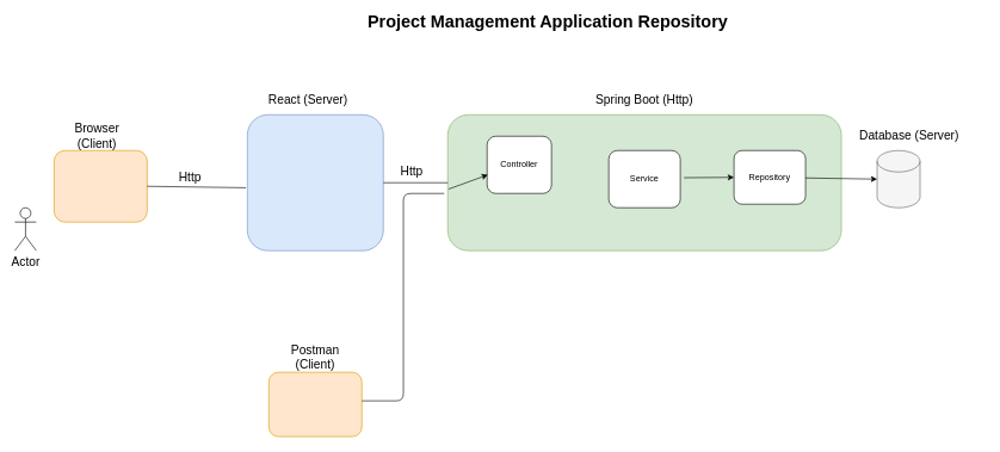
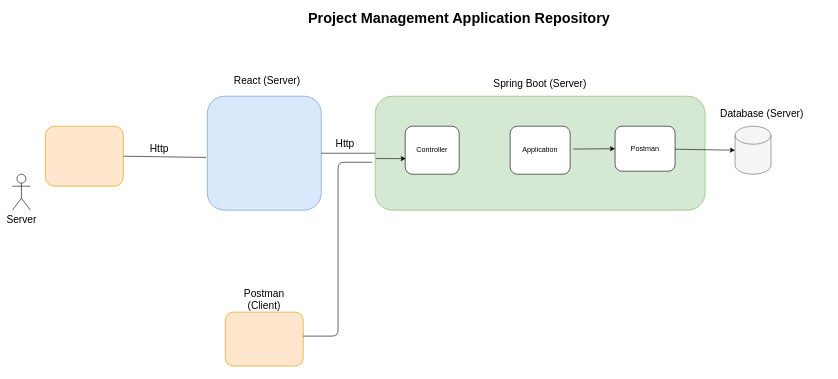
  <mxCell id="0" />
  <mxCell id="1" parent="0" />
  <mxCell id="2" value="" style="rounded=1;whiteSpace=wrap;html=1;fillColor=#d5e8d4;strokeColor=#82b366;" vertex="1" parent="1"><mxGeometry x="625" y="160" width="550" height="190" as="geometry" /></mxCell>
- <mxCell id="3" value="Controller" style="rounded=1;whiteSpace=wrap;html=1;" vertex="1" parent="1"><mxGeometry x="680" y="190" width="90" height="80" as="geometry" /></mxCell>
- <mxCell id="4" value="Service" style="rounded=1;whiteSpace=wrap;html=1;" vertex="1" parent="1"><mxGeometry x="850" y="210" width="100" height="80" as="geometry" /></mxCell>
- <mxCell id="5" value="Repository" style="rounded=1;whiteSpace=wrap;html=1;" vertex="1" parent="1"><mxGeometry x="1025" y="210" width="100" height="75" as="geometry" /></mxCell>
+ <mxCell id="3" value="Controller" style="rounded=1;whiteSpace=wrap;html=1;" vertex="1" parent="1"><mxGeometry x="675" y="210" width="90" height="80" as="geometry" /></mxCell>
+ <mxCell id="4" value="Application" style="rounded=1;whiteSpace=wrap;html=1;" vertex="1" parent="1"><mxGeometry x="850" y="210" width="100" height="80" as="geometry" /></mxCell>
+ <mxCell id="5" value="Postman" style="rounded=1;whiteSpace=wrap;html=1;" vertex="1" parent="1"><mxGeometry x="1025" y="210" width="100" height="75" as="geometry" /></mxCell>
  <mxCell id="6" value="" style="shape=cylinder3;whiteSpace=wrap;html=1;boundedLbl=1;backgroundOutline=1;size=15;fillColor=#f5f5f5;strokeColor=#666666;fontColor=#333333;" vertex="1" parent="1"><mxGeometry x="1225" y="210" width="60" height="80" as="geometry" /></mxCell>
  <mxCell id="7" value="" style="rounded=1;whiteSpace=wrap;html=1;fillColor=#dae8fc;strokeColor=#6c8ebf;" vertex="1" parent="1"><mxGeometry x="345" y="160" width="190" height="190" as="geometry" /></mxCell>
- <mxCell id="8" value="Spring Boot (Http)" style="text;html=1;strokeColor=none;fillColor=none;align=center;verticalAlign=middle;whiteSpace=wrap;rounded=0;fontSize=17;" vertex="1" parent="1"><mxGeometry x="795" y="130" width="210" height="20" as="geometry" /></mxCell>
- <mxCell id="9" value="React (Server)" style="text;html=1;strokeColor=none;fillColor=none;align=center;verticalAlign=middle;whiteSpace=wrap;rounded=0;fontSize=17;" vertex="1" parent="1"><mxGeometry x="365" y="130" width="130" height="20" as="geometry" /></mxCell>
- <mxCell id="10" value="Actor" style="shape=umlActor;verticalLabelPosition=bottom;verticalAlign=top;html=1;outlineConnect=0;fontSize=17;" vertex="1" parent="1"><mxGeometry x="20" y="290" width="30" height="60" as="geometry" /></mxCell>
+ <mxCell id="8" value="Spring Boot (Server)" style="text;html=1;strokeColor=none;fillColor=none;align=center;verticalAlign=middle;whiteSpace=wrap;rounded=0;fontSize=17;" vertex="1" parent="1"><mxGeometry x="795" y="130" width="210" height="20" as="geometry" /></mxCell>
+ <mxCell id="9" value="React (Server)" style="text;html=1;strokeColor=none;fillColor=none;align=center;verticalAlign=middle;whiteSpace=wrap;rounded=0;fontSize=17;" vertex="1" parent="1"><mxGeometry x="380" y="125" width="130" height="20" as="geometry" /></mxCell>
+ <mxCell id="10" value="Server" style="shape=umlActor;verticalLabelPosition=bottom;verticalAlign=top;html=1;outlineConnect=0;fontSize=17;" vertex="1" parent="1"><mxGeometry x="20" y="290" width="30" height="60" as="geometry" /></mxCell>
  <mxCell id="11" value="" style="rounded=1;whiteSpace=wrap;html=1;fontSize=17;fillColor=#ffe6cc;strokeColor=#d79b00;" vertex="1" parent="1"><mxGeometry x="75" y="210" width="130" height="100" as="geometry" /></mxCell>
- <mxCell id="12" value="Browser (Client)" style="text;html=1;strokeColor=none;fillColor=none;align=center;verticalAlign=middle;whiteSpace=wrap;rounded=0;fontSize=17;" vertex="1" parent="1"><mxGeometry x="115" y="180" width="40" height="20" as="geometry" /></mxCell>
  <mxCell id="13" value="" style="endArrow=none;html=1;fontSize=17;exitX=1;exitY=0.5;exitDx=0;exitDy=0;entryX=-0.011;entryY=0.537;entryDx=0;entryDy=0;entryPerimeter=0;" edge="1" parent="1" source="11" target="7"><mxGeometry width="50" height="50" relative="1" as="geometry"><mxPoint x="375" y="340" as="sourcePoint" /><mxPoint x="425" y="290" as="targetPoint" /></mxGeometry></mxCell>
  <mxCell id="14" value="Http" style="text;html=1;strokeColor=none;fillColor=none;align=center;verticalAlign=middle;whiteSpace=wrap;rounded=0;fontSize=17;" vertex="1" parent="1"><mxGeometry x="245" y="237.5" width="40" height="20" as="geometry" /></mxCell>
  <mxCell id="15" value="" style="endArrow=none;html=1;fontSize=17;entryX=0;entryY=0.5;entryDx=0;entryDy=0;exitX=1;exitY=0.5;exitDx=0;exitDy=0;" edge="1" parent="1" source="7" target="2"><mxGeometry width="50" height="50" relative="1" as="geometry"><mxPoint x="375" y="340" as="sourcePoint" /><mxPoint x="425" y="290" as="targetPoint" /></mxGeometry></mxCell>
  <mxCell id="16" value="Http" style="text;html=1;strokeColor=none;fillColor=none;align=center;verticalAlign=middle;whiteSpace=wrap;rounded=0;fontSize=17;" vertex="1" parent="1"><mxGeometry x="555" y="230" width="40" height="20" as="geometry" /></mxCell>
  <mxCell id="17" value="" style="endArrow=classic;html=1;fontSize=17;entryX=0;entryY=0.5;entryDx=0;entryDy=0;" edge="1" parent="1" target="5"><mxGeometry width="50" height="50" relative="1" as="geometry"><mxPoint x="955" y="248" as="sourcePoint" /><mxPoint x="860" y="260" as="targetPoint" /></mxGeometry></mxCell>
  <mxCell id="18" value="" style="endArrow=classic;html=1;fontSize=17;entryX=0;entryY=0.5;entryDx=0;entryDy=0;entryPerimeter=0;" edge="1" parent="1" source="5" target="6"><mxGeometry width="50" height="50" relative="1" as="geometry"><mxPoint x="865" y="340" as="sourcePoint" /><mxPoint x="915" y="290" as="targetPoint" /></mxGeometry></mxCell>
  <mxCell id="19" value="" style="rounded=1;whiteSpace=wrap;html=1;fontSize=17;fillColor=#ffe6cc;strokeColor=#d79b00;" vertex="1" parent="1"><mxGeometry x="375" y="520" width="130" height="90" as="geometry" /></mxCell>
  <mxCell id="20" value="Postman (Client)" style="text;html=1;strokeColor=none;fillColor=none;align=center;verticalAlign=middle;whiteSpace=wrap;rounded=0;fontSize=17;" vertex="1" parent="1"><mxGeometry x="420" y="490" width="40" height="20" as="geometry" /></mxCell>
  <mxCell id="21" value="Database (Server)" style="text;html=1;strokeColor=none;fillColor=none;align=center;verticalAlign=middle;whiteSpace=wrap;rounded=0;fontSize=17;" vertex="1" parent="1"><mxGeometry x="1165" y="180" width="210" height="20" as="geometry" /></mxCell>
  <mxCell id="22" value="" style="edgeStyle=elbowEdgeStyle;elbow=horizontal;endArrow=none;html=1;fontSize=17;entryX=-0.009;entryY=0.579;entryDx=0;entryDy=0;entryPerimeter=0;endFill=0;" edge="1" parent="1" target="2"><mxGeometry width="50" height="50" relative="1" as="geometry"><mxPoint x="505" y="560" as="sourcePoint" /><mxPoint x="555" y="510" as="targetPoint" /></mxGeometry></mxCell>
  <mxCell id="23" value="" style="endArrow=classic;html=1;fontSize=17;exitX=0.002;exitY=0.547;exitDx=0;exitDy=0;exitPerimeter=0;entryX=0.011;entryY=0.675;entryDx=0;entryDy=0;entryPerimeter=0;" edge="1" parent="1" source="2" target="3"><mxGeometry width="50" height="50" relative="1" as="geometry"><mxPoint x="625" y="410" as="sourcePoint" /><mxPoint x="675" y="360" as="targetPoint" /></mxGeometry></mxCell>
  <mxCell id="24" value="Project Management Application Repository" style="text;html=1;strokeColor=none;fillColor=none;align=center;verticalAlign=middle;whiteSpace=wrap;rounded=0;fontSize=24;fontStyle=1" vertex="1" parent="1"><mxGeometry x="485" y="20" width="560" height="20" as="geometry" /></mxCell>
